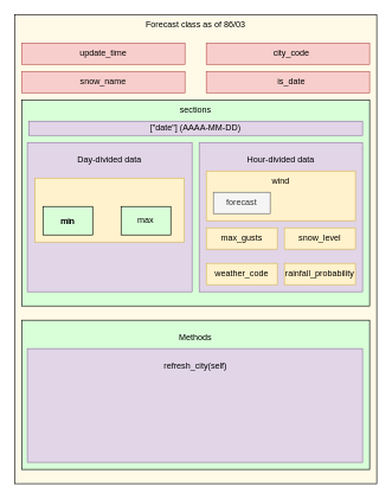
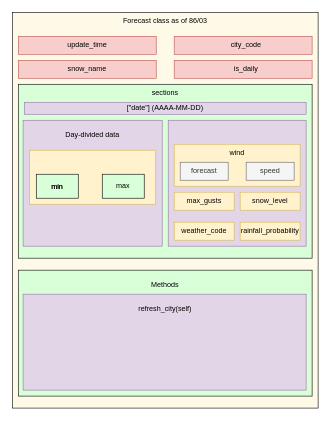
  <mxCell id="0" />
  <mxCell id="1" parent="0" />
  <mxCell id="2" value="" style="rounded=0;whiteSpace=wrap;html=1;fillColor=#FFFAE8;" vertex="1" parent="1"><mxGeometry x="20" y="20" width="510" height="660" as="geometry" /></mxCell>
  <mxCell id="3" value="Forecast class as of 86/03" style="text;html=1;strokeColor=none;fillColor=none;align=center;verticalAlign=middle;whiteSpace=wrap;rounded=0;" vertex="1" parent="1"><mxGeometry x="30" y="20" width="490" height="30" as="geometry" /></mxCell>
  <mxCell id="4" value="" style="rounded=0;whiteSpace=wrap;html=1;fillColor=#f8cecc;strokeColor=#b85450;" vertex="1" parent="1"><mxGeometry x="30" y="60" width="230" height="30" as="geometry" /></mxCell>
  <mxCell id="5" value="update_time" style="text;html=1;strokeColor=none;fillColor=none;align=center;verticalAlign=middle;whiteSpace=wrap;rounded=0;" vertex="1" parent="1"><mxGeometry x="40" y="60" width="210" height="30" as="geometry" /></mxCell>
  <mxCell id="6" value="" style="rounded=0;whiteSpace=wrap;html=1;fillColor=#f8cecc;strokeColor=#b85450;" vertex="1" parent="1"><mxGeometry x="290" y="60" width="230" height="30" as="geometry" /></mxCell>
  <mxCell id="7" value="city_code" style="text;html=1;strokeColor=none;fillColor=none;align=center;verticalAlign=middle;whiteSpace=wrap;rounded=0;" vertex="1" parent="1"><mxGeometry x="310" y="60" width="200" height="30" as="geometry" /></mxCell>
  <mxCell id="8" value="" style="rounded=0;whiteSpace=wrap;html=1;fillColor=#f8cecc;strokeColor=#b85450;" vertex="1" parent="1"><mxGeometry x="30" y="100" width="230" height="30" as="geometry" /></mxCell>
  <mxCell id="9" value="snow_name" style="text;html=1;strokeColor=none;fillColor=none;align=center;verticalAlign=middle;whiteSpace=wrap;rounded=0;" vertex="1" parent="1"><mxGeometry x="40" y="100" width="210" height="30" as="geometry" /></mxCell>
  <mxCell id="10" value="" style="rounded=0;whiteSpace=wrap;html=1;fillColor=#f8cecc;strokeColor=#b85450;" vertex="1" parent="1"><mxGeometry x="290" y="100" width="230" height="30" as="geometry" /></mxCell>
- <mxCell id="11" value="is_date" style="text;html=1;strokeColor=none;fillColor=none;align=center;verticalAlign=middle;whiteSpace=wrap;rounded=0;" vertex="1" parent="1"><mxGeometry x="310" y="100" width="200" height="30" as="geometry" /></mxCell>
+ <mxCell id="11" value="is_daily" style="text;html=1;strokeColor=none;fillColor=none;align=center;verticalAlign=middle;whiteSpace=wrap;rounded=0;" vertex="1" parent="1"><mxGeometry x="310" y="100" width="200" height="30" as="geometry" /></mxCell>
  <mxCell id="12" value="" style="rounded=0;whiteSpace=wrap;html=1;fillColor=#D9FFD9;" vertex="1" parent="1"><mxGeometry x="30" y="140" width="490" height="290" as="geometry" /></mxCell>
  <mxCell id="13" value="sections" style="text;html=1;strokeColor=none;fillColor=none;align=center;verticalAlign=middle;whiteSpace=wrap;rounded=0;" vertex="1" parent="1"><mxGeometry x="40" y="140" width="470" height="30" as="geometry" /></mxCell>
  <mxCell id="14" value="" style="rounded=0;whiteSpace=wrap;html=1;fillColor=#e1d5e7;strokeColor=#9673a6;" vertex="1" parent="1"><mxGeometry x="280" y="200" width="230" height="210" as="geometry" /></mxCell>
- <mxCell id="15" value="Hour-divided data" style="text;html=1;strokeColor=none;fillColor=none;align=center;verticalAlign=middle;whiteSpace=wrap;rounded=0;" vertex="1" parent="1"><mxGeometry x="290" y="210" width="210" height="30" as="geometry" /></mxCell>
  <mxCell id="16" value="" style="rounded=0;whiteSpace=wrap;html=1;fillColor=#e1d5e7;strokeColor=#9673a6;" vertex="1" parent="1"><mxGeometry x="38" y="200" width="232" height="210" as="geometry" /></mxCell>
  <mxCell id="17" value="Day-divided data" style="text;html=1;strokeColor=none;fillColor=none;align=center;verticalAlign=middle;whiteSpace=wrap;rounded=0;" vertex="1" parent="1"><mxGeometry x="49" y="210" width="210" height="30" as="geometry" /></mxCell>
  <mxCell id="18" value="" style="rounded=0;whiteSpace=wrap;html=1;fillColor=#D9FFD9;" vertex="1" parent="1"><mxGeometry x="30" y="450" width="490" height="210" as="geometry" /></mxCell>
  <mxCell id="19" value="Methods" style="text;html=1;strokeColor=none;fillColor=none;align=center;verticalAlign=middle;whiteSpace=wrap;rounded=0;" vertex="1" parent="1"><mxGeometry x="245" y="460" width="60" height="30" as="geometry" /></mxCell>
  <mxCell id="20" value="" style="rounded=0;whiteSpace=wrap;html=1;fillColor=#e1d5e7;strokeColor=#9673a6;" vertex="1" parent="1"><mxGeometry x="38" y="490" width="472" height="160" as="geometry" /></mxCell>
  <mxCell id="21" value="refresh_city(self)" style="text;html=1;strokeColor=none;fillColor=none;align=center;verticalAlign=middle;whiteSpace=wrap;rounded=0;" vertex="1" parent="1"><mxGeometry x="50" y="500" width="450" height="30" as="geometry" /></mxCell>
  <mxCell id="22" value="" style="rounded=0;whiteSpace=wrap;html=1;fillColor=#fff2cc;strokeColor=#d6b656;" vertex="1" parent="1"><mxGeometry x="290" y="240" width="210" height="70" as="geometry" /></mxCell>
  <mxCell id="23" value="wind" style="text;html=1;strokeColor=none;fillColor=none;align=center;verticalAlign=middle;whiteSpace=wrap;rounded=0;" vertex="1" parent="1"><mxGeometry x="365" y="240" width="60" height="30" as="geometry" /></mxCell>
  <mxCell id="24" value="forecast" style="rounded=0;whiteSpace=wrap;html=1;fillColor=#f5f5f5;strokeColor=#666666;fontColor=#333333;" vertex="1" parent="1"><mxGeometry x="300" y="270" width="80" height="30" as="geometry" /></mxCell>
+ <mxCell id="25" value="speed" style="text;html=1;strokeColor=#666666;fillColor=#f5f5f5;align=center;verticalAlign=middle;whiteSpace=wrap;rounded=0;fontColor=#333333;" vertex="1" parent="1"><mxGeometry x="410" y="270" width="80" height="30" as="geometry" /></mxCell>
  <mxCell id="26" value="" style="rounded=0;whiteSpace=wrap;html=1;fillColor=#fff2cc;strokeColor=#d6b656;" vertex="1" parent="1"><mxGeometry x="290" y="320" width="100" height="30" as="geometry" /></mxCell>
  <mxCell id="27" value="max_gusts" style="text;html=1;strokeColor=none;fillColor=none;align=center;verticalAlign=middle;whiteSpace=wrap;rounded=0;" vertex="1" parent="1"><mxGeometry x="310" y="320" width="60" height="30" as="geometry" /></mxCell>
  <mxCell id="28" value="" style="rounded=0;whiteSpace=wrap;html=1;fillColor=#fff2cc;strokeColor=#d6b656;" vertex="1" parent="1"><mxGeometry x="400" y="320" width="100" height="30" as="geometry" /></mxCell>
  <mxCell id="29" value="snow_level" style="text;html=1;strokeColor=none;fillColor=none;align=center;verticalAlign=middle;whiteSpace=wrap;rounded=0;" vertex="1" parent="1"><mxGeometry x="420" y="320" width="60" height="30" as="geometry" /></mxCell>
  <mxCell id="30" value="" style="rounded=0;whiteSpace=wrap;html=1;fillColor=#fff2cc;strokeColor=#d6b656;" vertex="1" parent="1"><mxGeometry x="290" y="370" width="100" height="30" as="geometry" /></mxCell>
  <mxCell id="31" value="weather_code" style="text;html=1;strokeColor=none;fillColor=none;align=center;verticalAlign=middle;whiteSpace=wrap;rounded=0;" vertex="1" parent="1"><mxGeometry x="300" y="370" width="80" height="30" as="geometry" /></mxCell>
  <mxCell id="32" value="" style="rounded=0;whiteSpace=wrap;html=1;fillColor=#fff2cc;strokeColor=#d6b656;" vertex="1" parent="1"><mxGeometry x="400" y="370" width="100" height="30" as="geometry" /></mxCell>
  <mxCell id="33" value="rainfall_probability" style="text;html=1;strokeColor=none;fillColor=none;align=center;verticalAlign=middle;whiteSpace=wrap;rounded=0;" vertex="1" parent="1"><mxGeometry x="410" y="370" width="80" height="30" as="geometry" /></mxCell>
  <mxCell id="34" value="" style="rounded=0;whiteSpace=wrap;html=1;fillColor=#fff2cc;strokeColor=#d6b656;" vertex="1" parent="1"><mxGeometry x="49" y="250" width="210" height="90" as="geometry" /></mxCell>
  <mxCell id="35" value="" style="rounded=0;whiteSpace=wrap;html=1;fillColor=#D9FFD9;" vertex="1" parent="1"><mxGeometry x="60" y="290" width="70" height="40" as="geometry" /></mxCell>
  <mxCell id="36" value="min" style="text;html=1;strokeColor=none;fillColor=none;align=center;verticalAlign=middle;whiteSpace=wrap;rounded=0;" vertex="1" parent="1"><mxGeometry x="70" y="310" width="50" as="geometry" /></mxCell>
  <mxCell id="37" value="min" style="text;html=1;strokeColor=none;fillColor=none;align=center;verticalAlign=middle;whiteSpace=wrap;rounded=0;" vertex="1" parent="1"><mxGeometry x="70" y="310" width="50" as="geometry" /></mxCell>
  <mxCell id="38" value="" style="rounded=0;whiteSpace=wrap;html=1;fillColor=#D9FFD9;" vertex="1" parent="1"><mxGeometry x="170" y="290" width="70" height="40" as="geometry" /></mxCell>
  <mxCell id="39" value="max" style="text;html=1;strokeColor=none;fillColor=none;align=center;verticalAlign=middle;whiteSpace=wrap;rounded=0;" vertex="1" parent="1"><mxGeometry x="170" y="300" width="70" height="20" as="geometry" /></mxCell>
  <mxCell id="40" value="" style="rounded=0;whiteSpace=wrap;html=1;fillColor=#e1d5e7;strokeColor=#9673a6;" vertex="1" parent="1"><mxGeometry x="40" y="170" width="470" height="20" as="geometry" /></mxCell>
  <mxCell id="41" value="[&quot;date&quot;] (AAAA-MM-DD)" style="text;html=1;strokeColor=none;fillColor=none;align=center;verticalAlign=middle;whiteSpace=wrap;rounded=0;" vertex="1" parent="1"><mxGeometry x="40" y="165" width="470" height="30" as="geometry" /></mxCell>
